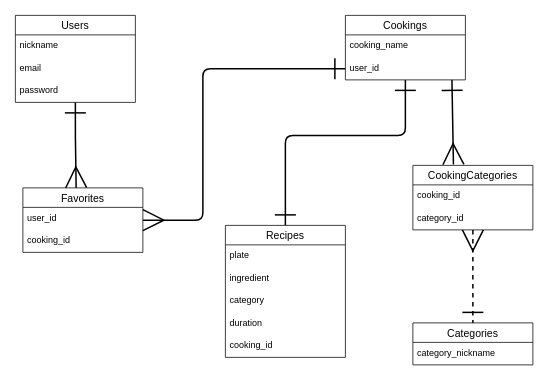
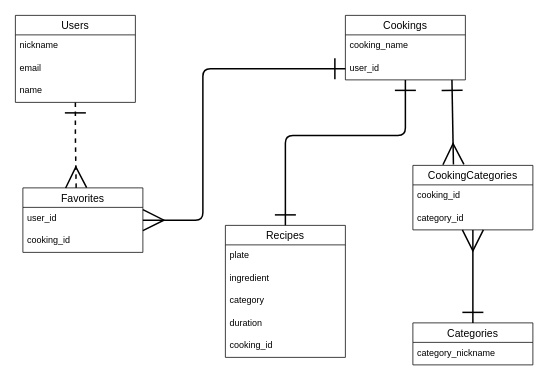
  <mxCell id="0" />
  <mxCell id="1" parent="0" />
  <mxCell id="2" value="Users" style="swimlane;fontStyle=0;childLayout=stackLayout;horizontal=1;startSize=26;horizontalStack=0;resizeParent=1;resizeParentMax=0;resizeLast=0;collapsible=1;marginBottom=0;align=center;fontSize=14;" parent="1" vertex="1"><mxGeometry x="20" y="20" width="160" height="116" as="geometry"><mxRectangle x="110" y="120" width="60" height="26" as="alternateBounds" /></mxGeometry></mxCell>
  <mxCell id="3" value="nickname" style="text;strokeColor=none;fillColor=none;spacingLeft=4;spacingRight=4;overflow=hidden;rotatable=0;points=[[0,0.5],[1,0.5]];portConstraint=eastwest;fontSize=12;" parent="2" vertex="1"><mxGeometry y="26" width="160" height="30" as="geometry" /></mxCell>
  <mxCell id="4" value="email" style="text;strokeColor=none;fillColor=none;spacingLeft=4;spacingRight=4;overflow=hidden;rotatable=0;points=[[0,0.5],[1,0.5]];portConstraint=eastwest;fontSize=12;" parent="2" vertex="1"><mxGeometry y="56" width="160" height="30" as="geometry" /></mxCell>
- <mxCell id="5" value="password" style="text;strokeColor=none;fillColor=none;spacingLeft=4;spacingRight=4;overflow=hidden;rotatable=0;points=[[0,0.5],[1,0.5]];portConstraint=eastwest;fontSize=12;" parent="2" vertex="1"><mxGeometry y="86" width="160" height="30" as="geometry" /></mxCell>
+ <mxCell id="5" value="name" style="text;strokeColor=none;fillColor=none;spacingLeft=4;spacingRight=4;overflow=hidden;rotatable=0;points=[[0,0.5],[1,0.5]];portConstraint=eastwest;fontSize=12;" parent="2" vertex="1"><mxGeometry y="86" width="160" height="30" as="geometry" /></mxCell>
  <mxCell id="6" value="Cookings" style="swimlane;fontStyle=0;childLayout=stackLayout;horizontal=1;startSize=26;horizontalStack=0;resizeParent=1;resizeParentMax=0;resizeLast=0;collapsible=1;marginBottom=0;align=center;fontSize=14;" parent="1" vertex="1"><mxGeometry x="460" y="20" width="160" height="86" as="geometry"><mxRectangle x="550" y="110" width="80" height="26" as="alternateBounds" /></mxGeometry></mxCell>
  <mxCell id="7" value="cooking_name" style="text;strokeColor=none;fillColor=none;spacingLeft=4;spacingRight=4;overflow=hidden;rotatable=0;points=[[0,0.5],[1,0.5]];portConstraint=eastwest;fontSize=12;" parent="6" vertex="1"><mxGeometry y="26" width="160" height="30" as="geometry" /></mxCell>
  <mxCell id="8" value="user_id" style="text;strokeColor=none;fillColor=none;spacingLeft=4;spacingRight=4;overflow=hidden;rotatable=0;points=[[0,0.5],[1,0.5]];portConstraint=eastwest;fontSize=12;" parent="6" vertex="1"><mxGeometry y="56" width="160" height="30" as="geometry" /></mxCell>
  <mxCell id="9" value="Favorites" style="swimlane;fontStyle=0;childLayout=stackLayout;horizontal=1;startSize=26;horizontalStack=0;resizeParent=1;resizeParentMax=0;resizeLast=0;collapsible=1;marginBottom=0;align=center;fontSize=14;" parent="1" vertex="1"><mxGeometry x="30" y="250" width="160" height="86" as="geometry"><mxRectangle x="320" y="340" width="90" height="26" as="alternateBounds" /></mxGeometry></mxCell>
  <mxCell id="10" value="user_id" style="text;strokeColor=none;fillColor=none;spacingLeft=4;spacingRight=4;overflow=hidden;rotatable=0;points=[[0,0.5],[1,0.5]];portConstraint=eastwest;fontSize=12;" parent="9" vertex="1"><mxGeometry y="26" width="160" height="30" as="geometry" /></mxCell>
  <mxCell id="11" value="cooking_id" style="text;strokeColor=none;fillColor=none;spacingLeft=4;spacingRight=4;overflow=hidden;rotatable=0;points=[[0,0.5],[1,0.5]];portConstraint=eastwest;fontSize=12;" parent="9" vertex="1"><mxGeometry y="56" width="160" height="30" as="geometry" /></mxCell>
- <mxCell id="12" style="edgeStyle=none;html=1;exitX=0.5;exitY=1;exitDx=0;exitDy=0;startArrow=ERone;startFill=0;endArrow=ERmany;endFill=0;startSize=25;endSize=25;strokeWidth=2;entryX=0.444;entryY=0;entryDx=0;entryDy=0;entryPerimeter=0;" parent="1" source="2" target="9" edge="1"><mxGeometry relative="1" as="geometry"><Array as="points"><mxPoint x="100" y="180" /></Array><mxPoint x="20" y="180" as="targetPoint" /></mxGeometry></mxCell>
+ <mxCell id="12" style="edgeStyle=none;html=1;exitX=0.5;exitY=1;exitDx=0;exitDy=0;startArrow=ERone;startFill=0;endArrow=ERmany;endFill=0;startSize=25;endSize=25;strokeWidth=2;entryX=0.444;entryY=0;entryDx=0;entryDy=0;entryPerimeter=0;dashed=1;" parent="1" source="2" target="9" edge="1"><mxGeometry relative="1" as="geometry"><Array as="points"><mxPoint x="100" y="180" /></Array><mxPoint x="20" y="180" as="targetPoint" /></mxGeometry></mxCell>
  <mxCell id="13" style="edgeStyle=none;html=1;startArrow=ERone;startFill=0;endArrow=ERmany;endFill=0;startSize=25;endSize=25;strokeWidth=2;exitX=0;exitY=0.5;exitDx=0;exitDy=0;" parent="1" source="8" target="9" edge="1"><mxGeometry relative="1" as="geometry"><Array as="points"><mxPoint x="270" y="91" /><mxPoint x="270" y="121" /><mxPoint x="270" y="293" /></Array><mxPoint x="503" y="130" as="sourcePoint" /></mxGeometry></mxCell>
  <mxCell id="14" style="edgeStyle=none;html=1;exitX=0.5;exitY=0;exitDx=0;exitDy=0;endArrow=ERone;endFill=0;startArrow=ERone;startFill=0;strokeWidth=2;endSize=25;startSize=25;" parent="1" source="15" target="8" edge="1"><mxGeometry relative="1" as="geometry"><Array as="points"><mxPoint x="380" y="180" /><mxPoint x="540" y="180" /></Array></mxGeometry></mxCell>
  <mxCell id="15" value="Recipes" style="swimlane;fontStyle=0;childLayout=stackLayout;horizontal=1;startSize=26;horizontalStack=0;resizeParent=1;resizeParentMax=0;resizeLast=0;collapsible=1;marginBottom=0;align=center;fontSize=14;" parent="1" vertex="1"><mxGeometry x="300" y="300" width="160" height="176" as="geometry" /></mxCell>
  <mxCell id="16" value="plate" style="text;strokeColor=none;fillColor=none;spacingLeft=4;spacingRight=4;overflow=hidden;rotatable=0;points=[[0,0.5],[1,0.5]];portConstraint=eastwest;fontSize=12;" parent="15" vertex="1"><mxGeometry y="26" width="160" height="30" as="geometry" /></mxCell>
  <mxCell id="17" value="ingredient" style="text;strokeColor=none;fillColor=none;spacingLeft=4;spacingRight=4;overflow=hidden;rotatable=0;points=[[0,0.5],[1,0.5]];portConstraint=eastwest;fontSize=12;" parent="15" vertex="1"><mxGeometry y="56" width="160" height="30" as="geometry" /></mxCell>
  <mxCell id="18" value="category" style="text;strokeColor=none;fillColor=none;spacingLeft=4;spacingRight=4;overflow=hidden;rotatable=0;points=[[0,0.5],[1,0.5]];portConstraint=eastwest;fontSize=12;" parent="15" vertex="1"><mxGeometry y="86" width="160" height="30" as="geometry" /></mxCell>
  <mxCell id="19" value="duration" style="text;strokeColor=none;fillColor=none;spacingLeft=4;spacingRight=4;overflow=hidden;rotatable=0;points=[[0,0.5],[1,0.5]];portConstraint=eastwest;fontSize=12;" parent="15" vertex="1"><mxGeometry y="116" width="160" height="30" as="geometry" /></mxCell>
  <mxCell id="20" value="cooking_id" style="text;strokeColor=none;fillColor=none;spacingLeft=4;spacingRight=4;overflow=hidden;rotatable=0;points=[[0,0.5],[1,0.5]];portConstraint=eastwest;fontSize=12;" parent="15" vertex="1"><mxGeometry y="146" width="160" height="30" as="geometry" /></mxCell>
  <mxCell id="21" value="Categories" style="swimlane;fontStyle=0;childLayout=stackLayout;horizontal=1;startSize=26;horizontalStack=0;resizeParent=1;resizeParentMax=0;resizeLast=0;collapsible=1;marginBottom=0;align=center;fontSize=14;" vertex="1" parent="1"><mxGeometry x="550" y="430" width="160" height="56" as="geometry"><mxRectangle x="550" y="110" width="80" height="26" as="alternateBounds" /></mxGeometry></mxCell>
  <mxCell id="22" value="category_nickname" style="text;strokeColor=none;fillColor=none;spacingLeft=4;spacingRight=4;overflow=hidden;rotatable=0;points=[[0,0.5],[1,0.5]];portConstraint=eastwest;fontSize=12;" vertex="1" parent="21"><mxGeometry y="26" width="160" height="30" as="geometry" /></mxCell>
  <mxCell id="23" value="" style="edgeStyle=none;html=1;strokeWidth=2;endSize=25;startSize=25;endArrow=ERone;endFill=0;entryX=0.888;entryY=1;entryDx=0;entryDy=0;entryPerimeter=0;startArrow=ERmany;startFill=0;exitX=0.338;exitY=-0.012;exitDx=0;exitDy=0;exitPerimeter=0;" edge="1" parent="1" source="24" target="8"><mxGeometry relative="1" as="geometry" /></mxCell>
  <mxCell id="24" value="CookingCategories" style="swimlane;fontStyle=0;childLayout=stackLayout;horizontal=1;startSize=26;horizontalStack=0;resizeParent=1;resizeParentMax=0;resizeLast=0;collapsible=1;marginBottom=0;align=center;fontSize=14;" vertex="1" parent="1"><mxGeometry x="550" y="220" width="160" height="86" as="geometry"><mxRectangle x="550" y="110" width="80" height="26" as="alternateBounds" /></mxGeometry></mxCell>
  <mxCell id="25" value="cooking_id" style="text;strokeColor=none;fillColor=none;spacingLeft=4;spacingRight=4;overflow=hidden;rotatable=0;points=[[0,0.5],[1,0.5]];portConstraint=eastwest;fontSize=12;" vertex="1" parent="24"><mxGeometry y="26" width="160" height="30" as="geometry" /></mxCell>
  <mxCell id="26" value="category_id" style="text;strokeColor=none;fillColor=none;spacingLeft=4;spacingRight=4;overflow=hidden;rotatable=0;points=[[0,0.5],[1,0.5]];portConstraint=eastwest;fontSize=12;" vertex="1" parent="24"><mxGeometry y="56" width="160" height="30" as="geometry" /></mxCell>
- <mxCell id="27" value="" style="edgeStyle=none;html=1;strokeWidth=2;endSize=25;startSize=25;endArrow=ERone;endFill=0;entryX=0.5;entryY=0;entryDx=0;entryDy=0;startArrow=ERmany;startFill=0;exitX=0.5;exitY=1;exitDx=0;exitDy=0;exitPerimeter=0;dashed=1;" edge="1" parent="1" source="26" target="21"><mxGeometry relative="1" as="geometry"><mxPoint x="614.08" y="208.968" as="sourcePoint" /><mxPoint x="612.08" y="116" as="targetPoint" /></mxGeometry></mxCell>
+ <mxCell id="27" value="" style="edgeStyle=none;html=1;strokeWidth=2;endSize=25;startSize=25;endArrow=ERone;endFill=0;entryX=0.5;entryY=0;entryDx=0;entryDy=0;startArrow=ERmany;startFill=0;exitX=0.5;exitY=1;exitDx=0;exitDy=0;exitPerimeter=0;" edge="1" parent="1" source="26" target="21"><mxGeometry relative="1" as="geometry"><mxPoint x="614.08" y="208.968" as="sourcePoint" /><mxPoint x="612.08" y="116" as="targetPoint" /></mxGeometry></mxCell>
